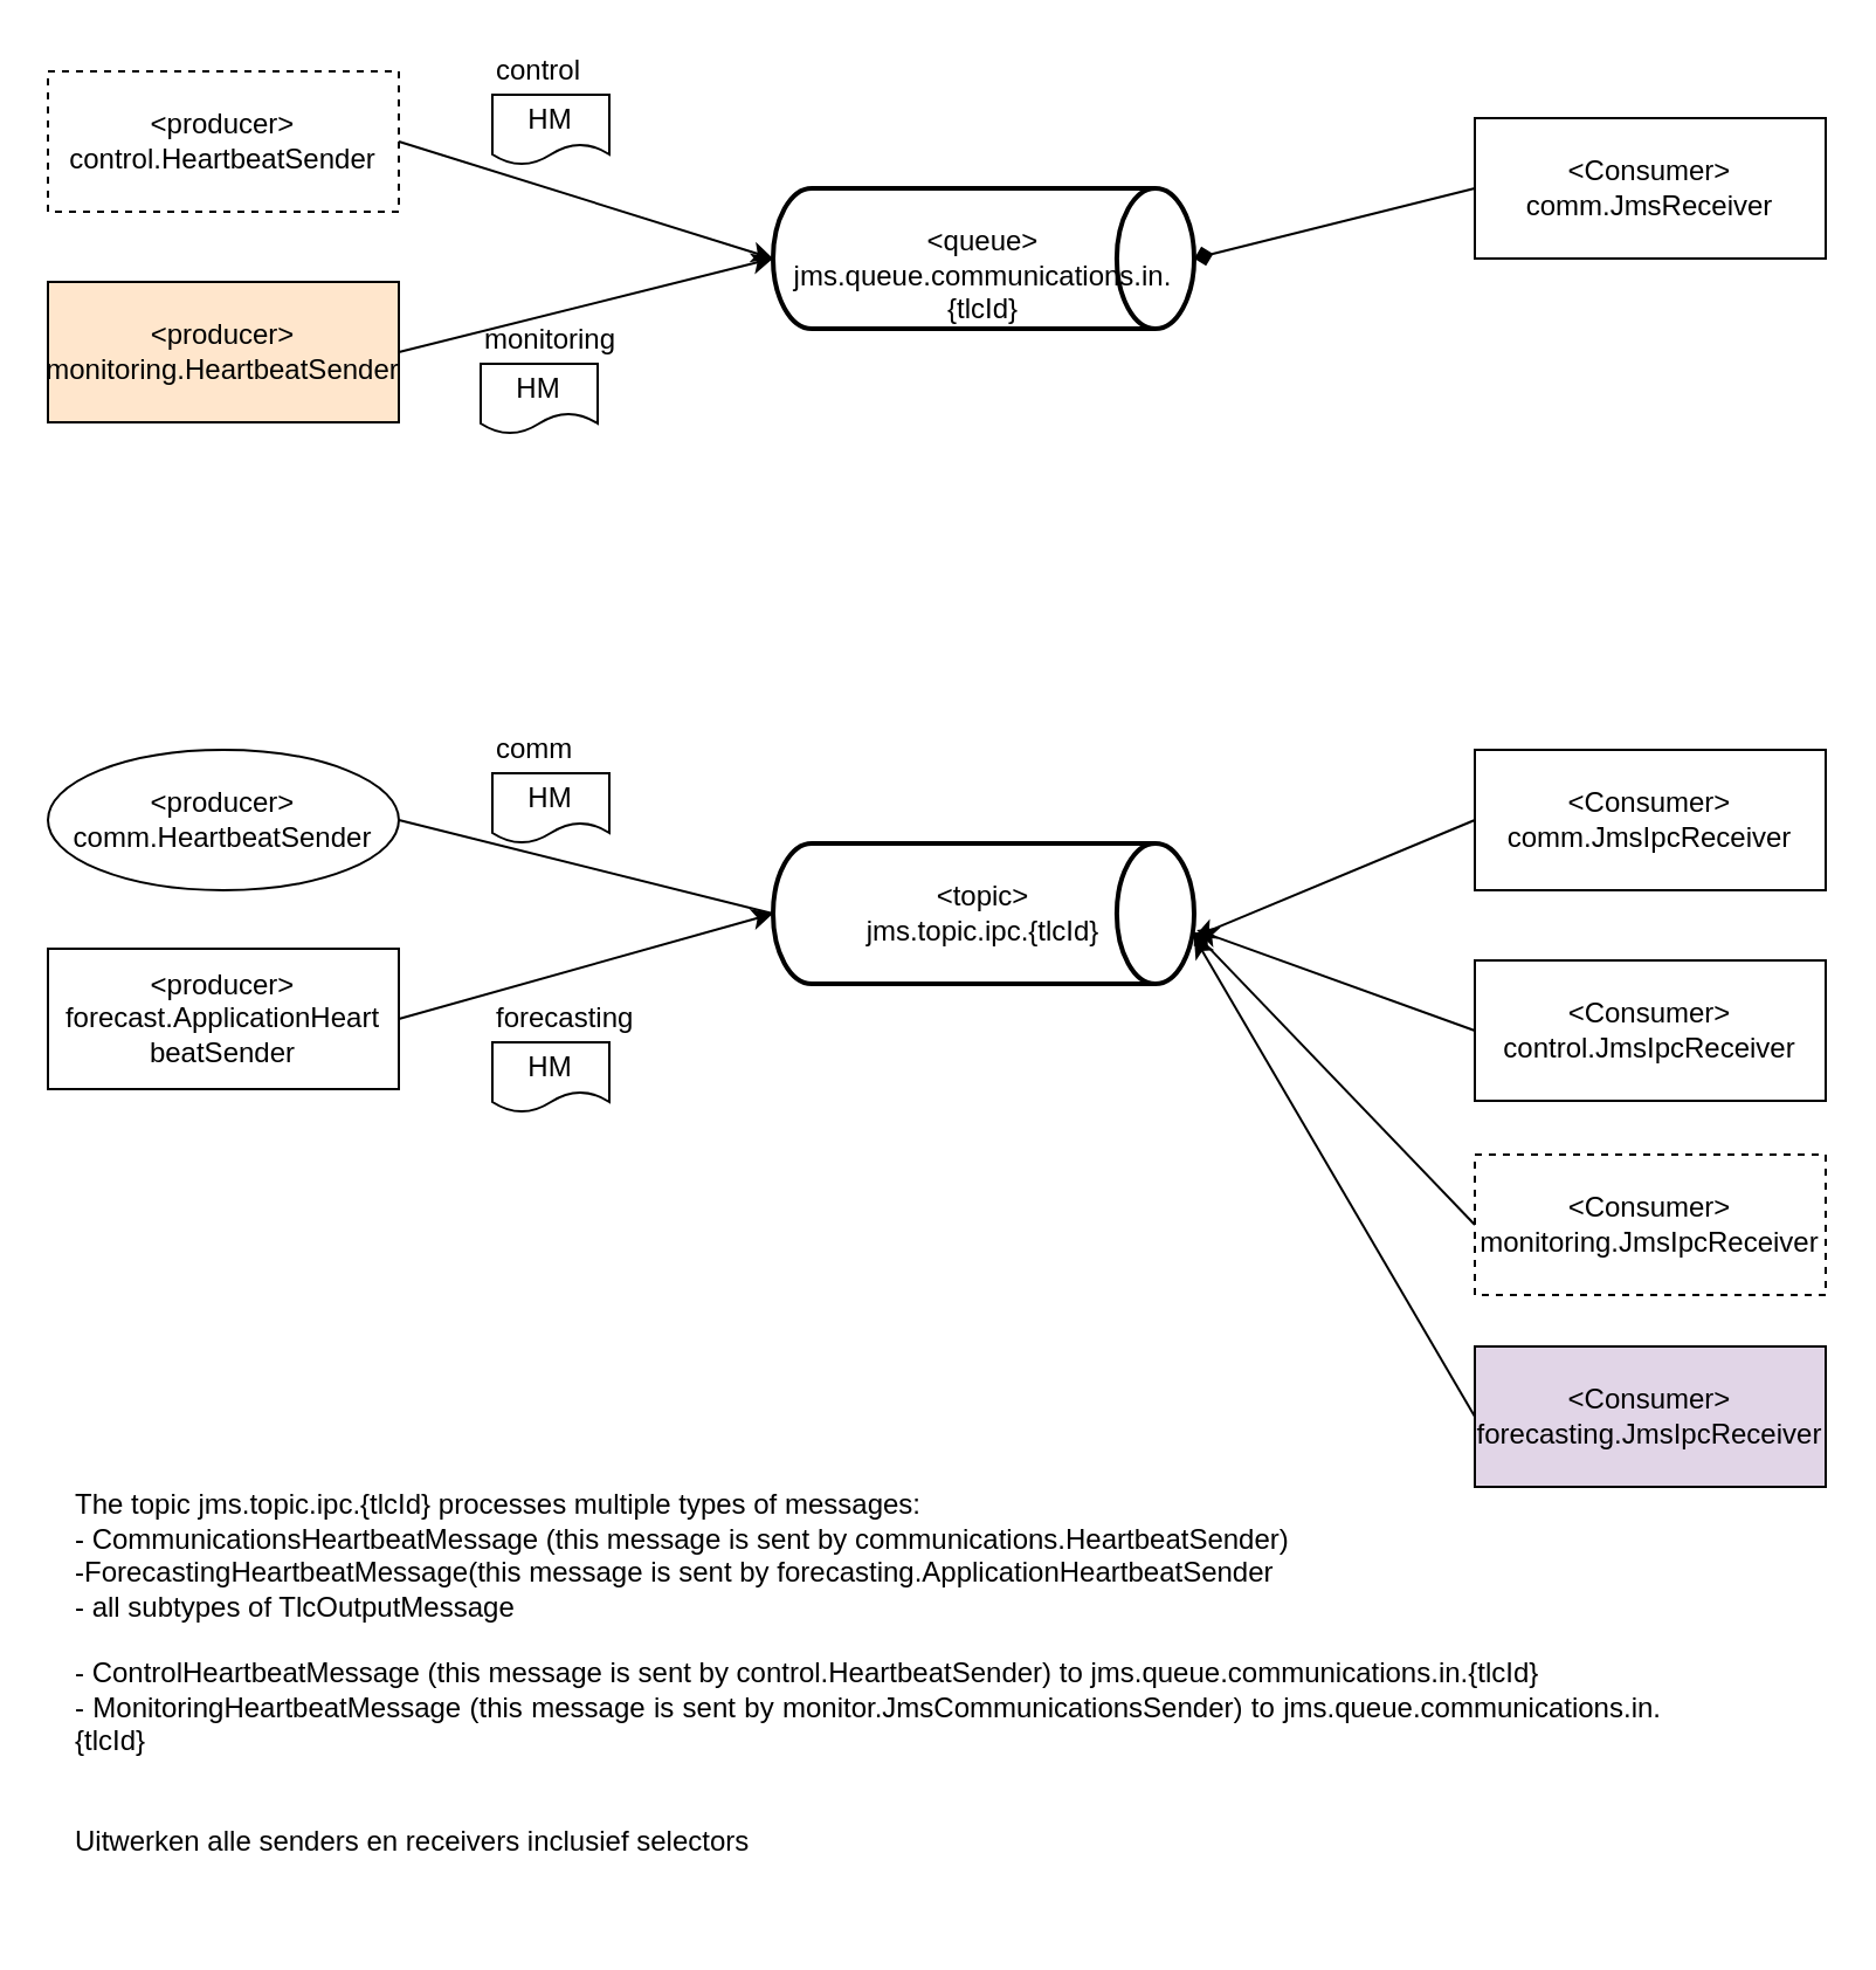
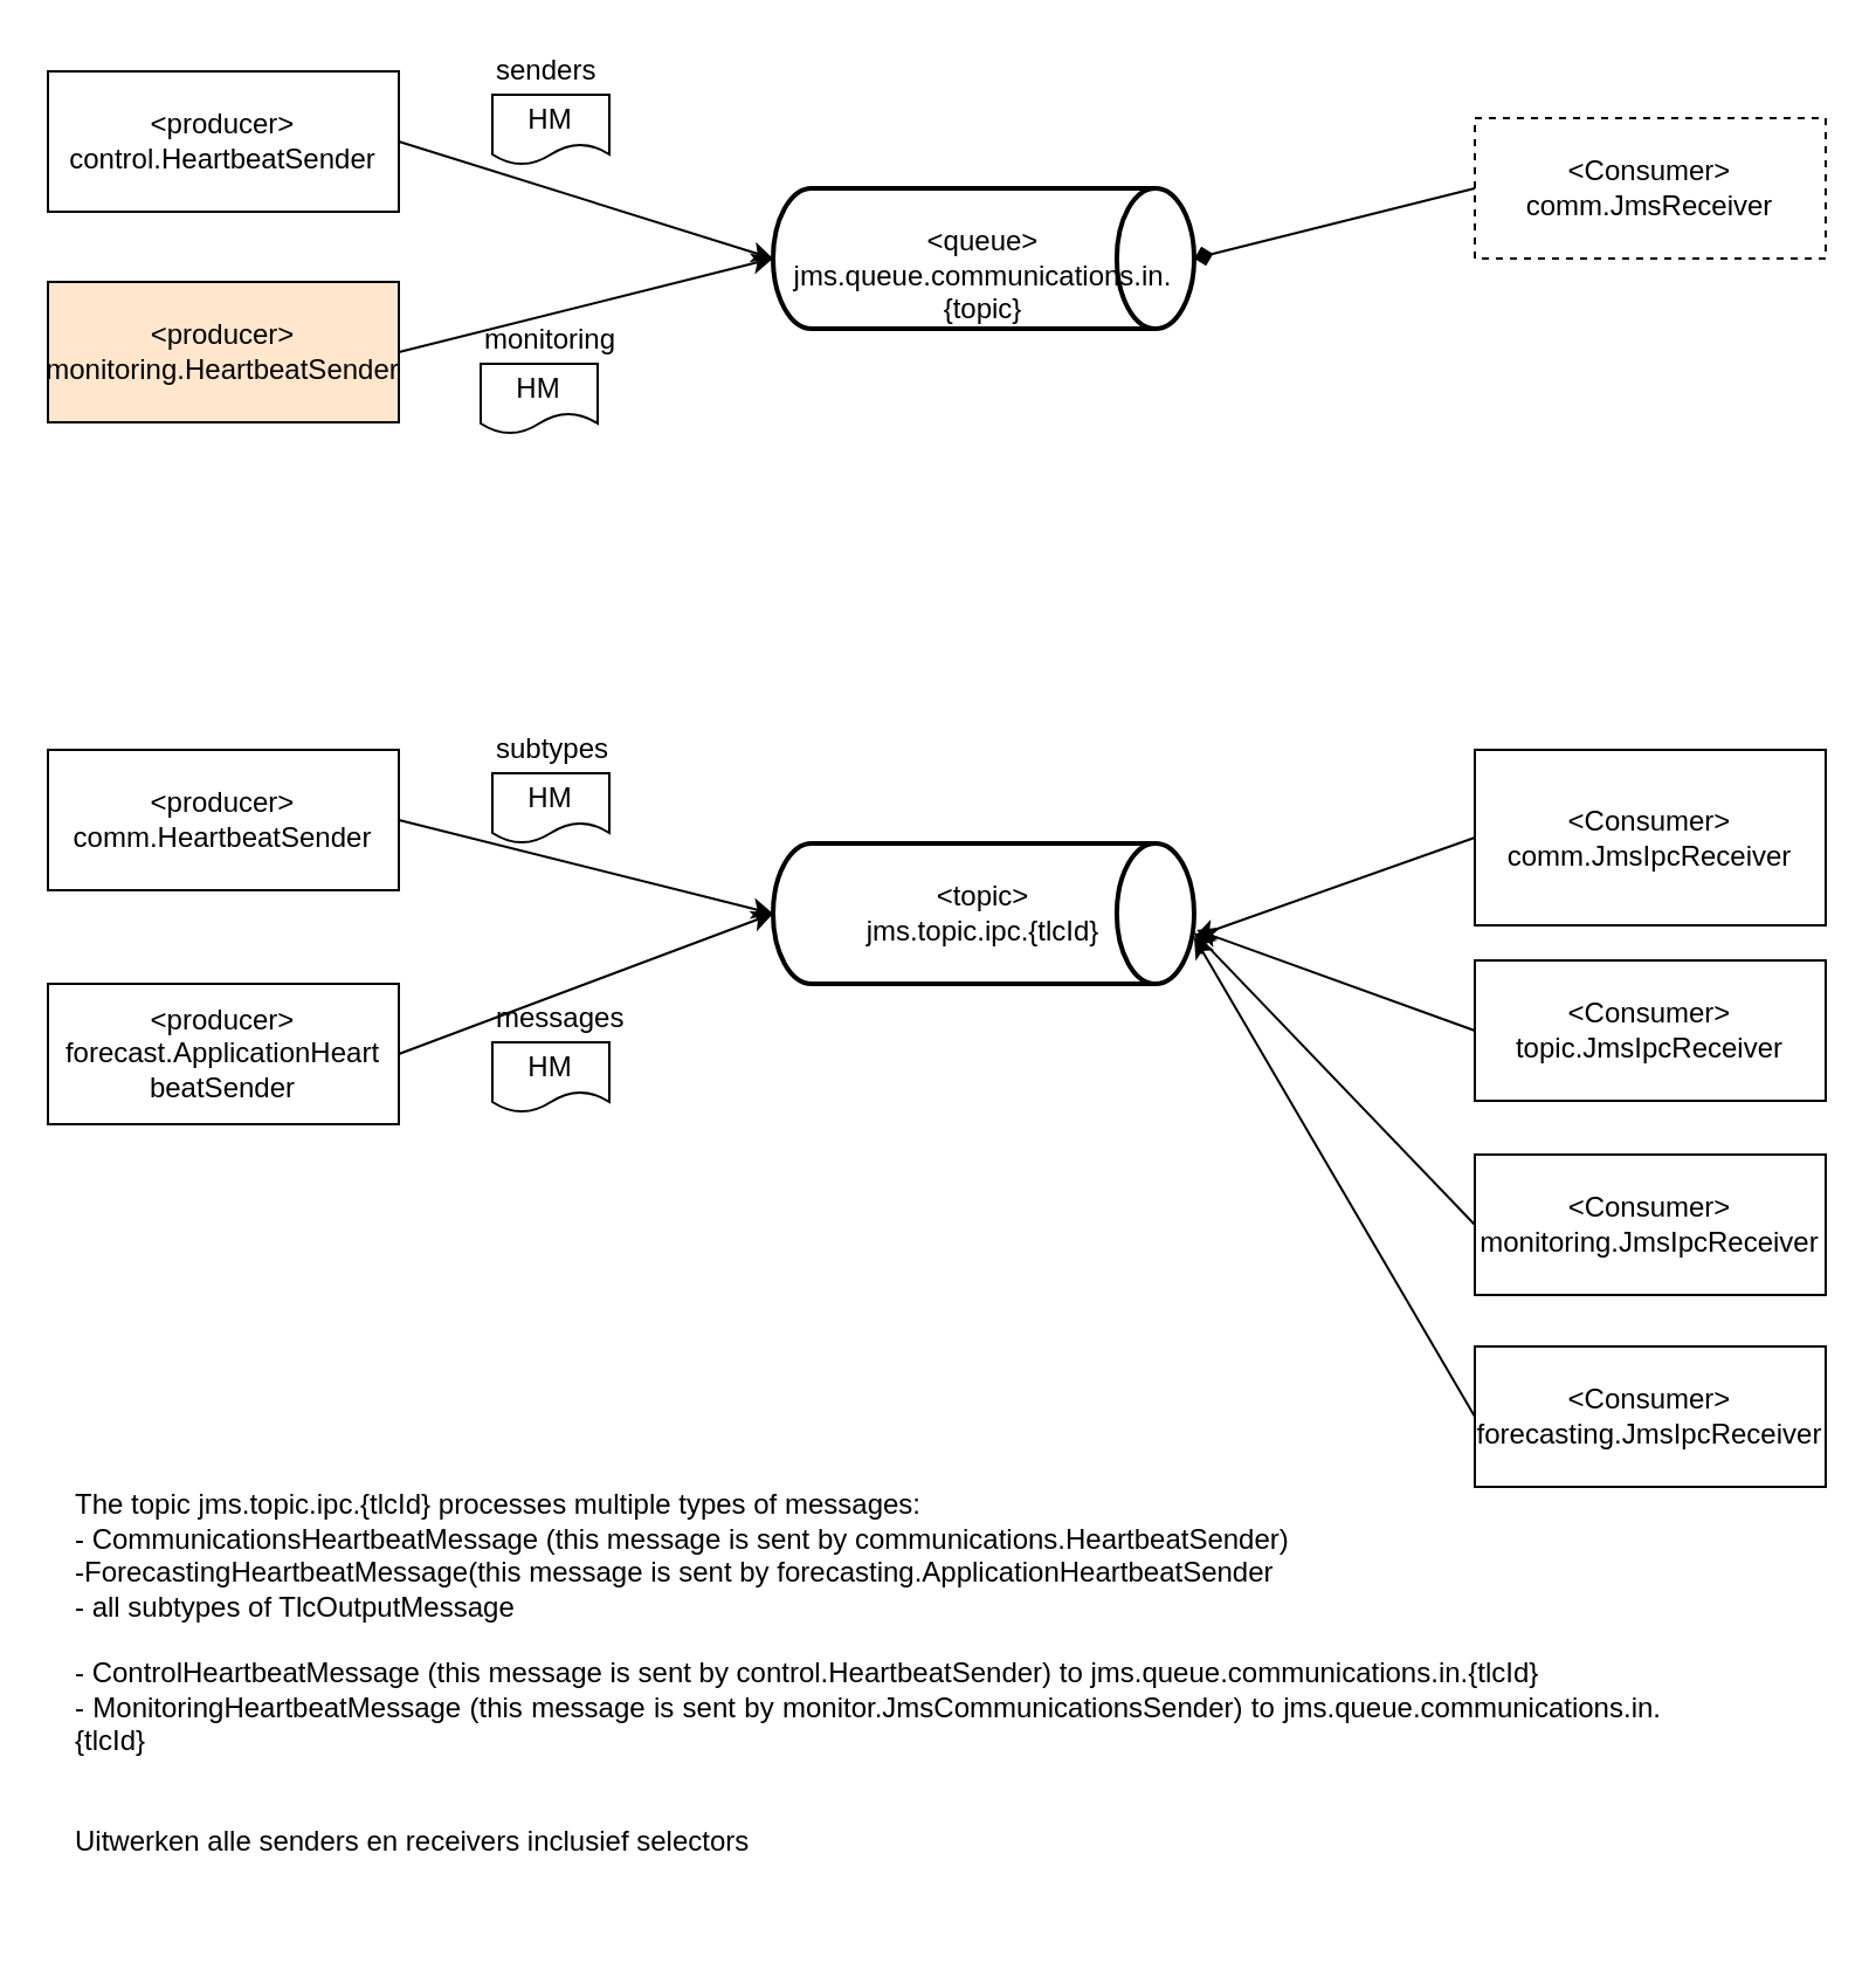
  <mxCell id="0" />
  <mxCell id="1" parent="0" />
- <mxCell id="2" value="&lt;br&gt;&amp;lt;queue&amp;gt;&lt;br&gt;jms.queue.communications.in.{tlcId}" style="strokeWidth=2;html=1;shape=mxgraph.flowchart.direct_data;whiteSpace=wrap;" parent="1" vertex="1"><mxGeometry x="330" y="80" width="180" height="60" as="geometry" /></mxCell>
+ <mxCell id="2" value="&lt;br&gt;&amp;lt;queue&amp;gt;&lt;br&gt;jms.queue.communications.in.{topic}" style="strokeWidth=2;html=1;shape=mxgraph.flowchart.direct_data;whiteSpace=wrap;" parent="1" vertex="1"><mxGeometry x="330" y="80" width="180" height="60" as="geometry" /></mxCell>
  <mxCell id="3" value="&amp;lt;topic&amp;gt;&lt;br&gt;jms.topic.ipc.{tlcId}" style="strokeWidth=2;html=1;shape=mxgraph.flowchart.direct_data;whiteSpace=wrap;" parent="1" vertex="1"><mxGeometry x="330" y="360" width="180" height="60" as="geometry" /></mxCell>
- <mxCell id="4" value="&amp;lt;producer&amp;gt;&lt;br&gt;comm.HeartbeatSender" style="ellipse;whiteSpace=wrap;html=1;" parent="1" vertex="1"><mxGeometry x="20" y="320" width="150" height="60" as="geometry" /></mxCell>
- <mxCell id="5" value="" style="endArrow=none;html=1;exitX=1;exitY=0.5;exitDx=0;exitDy=0;entryX=0;entryY=0.5;entryDx=0;entryDy=0;entryPerimeter=0;" parent="1" source="4" target="3" edge="1"><mxGeometry width="50" height="50" relative="1" as="geometry"><mxPoint x="180" y="270" as="sourcePoint" /><mxPoint x="230" y="220" as="targetPoint" /></mxGeometry></mxCell>
+ <mxCell id="4" value="&amp;lt;producer&amp;gt;&lt;br&gt;comm.HeartbeatSender" style="rounded=0;whiteSpace=wrap;html=1;" parent="1" vertex="1"><mxGeometry x="20" y="320" width="150" height="60" as="geometry" /></mxCell>
+ <mxCell id="5" value="" style="endArrow=classic;html=1;exitX=1;exitY=0.5;exitDx=0;exitDy=0;entryX=0;entryY=0.5;entryDx=0;entryDy=0;entryPerimeter=0;" parent="1" source="4" target="3" edge="1"><mxGeometry width="50" height="50" relative="1" as="geometry"><mxPoint x="180" y="270" as="sourcePoint" /><mxPoint x="230" y="220" as="targetPoint" /></mxGeometry></mxCell>
  <mxCell id="6" value="&lt;div style=&quot;text-align: justify&quot;&gt;The topic jms.topic.ipc.{tlcId} processes multiple types of messages:&lt;/div&gt;&lt;div style=&quot;text-align: justify&quot;&gt;- CommunicationsHeartbeatMessage (this message is sent by communications.HeartbeatSender)&lt;/div&gt;&lt;div style=&quot;text-align: justify&quot;&gt;-ForecastingHeartbeatMessage(this message is sent by forecasting.ApplicationHeartbeatSender&lt;/div&gt;&lt;div style=&quot;text-align: justify&quot;&gt;- all subtypes of TlcOutputMessage&lt;/div&gt;&lt;div style=&quot;text-align: justify&quot;&gt;&lt;br&gt;&lt;/div&gt;&lt;div style=&quot;text-align: justify&quot;&gt;- ControlHeartbeatMessage (this message is sent by control.HeartbeatSender) to jms.queue.communications.in.{tlcId}&lt;br&gt;&lt;/div&gt;&lt;div style=&quot;text-align: justify&quot;&gt;- MonitoringHeartbeatMessage (this message is sent by monitor.JmsCommunicationsSender) to jms.queue.communications.in.{tlcId}&lt;br&gt;&lt;/div&gt;&lt;div style=&quot;text-align: justify&quot;&gt;&lt;br&gt;&lt;/div&gt;&lt;div style=&quot;text-align: justify&quot;&gt;&lt;br&gt;&lt;/div&gt;&lt;div style=&quot;text-align: justify&quot;&gt;Uitwerken alle senders en receivers inclusief selectors&lt;/div&gt;" style="text;html=1;strokeColor=none;fillColor=none;align=left;verticalAlign=middle;whiteSpace=wrap;rounded=0;" parent="1" vertex="1"><mxGeometry x="30" y="610" width="680" height="210" as="geometry" /></mxCell>
- <mxCell id="7" value="&amp;lt;Consumer&amp;gt;&lt;br&gt;comm.JmsReceiver" style="rounded=0;whiteSpace=wrap;html=1;" parent="1" vertex="1"><mxGeometry x="630" y="50" width="150" height="60" as="geometry" /></mxCell>
+ <mxCell id="7" value="&amp;lt;Consumer&amp;gt;&lt;br&gt;comm.JmsReceiver" style="rounded=0;whiteSpace=wrap;html=1;dashed=1;" parent="1" vertex="1"><mxGeometry x="630" y="50" width="150" height="60" as="geometry" /></mxCell>
  <mxCell id="8" value="" style="endArrow=diamond;html=1;exitX=0;exitY=0.5;exitDx=0;exitDy=0;entryX=1;entryY=0.5;entryDx=0;entryDy=0;entryPerimeter=0;" parent="1" source="7" target="2" edge="1"><mxGeometry width="50" height="50" relative="1" as="geometry"><mxPoint x="380" y="400" as="sourcePoint" /><mxPoint x="430" y="350" as="targetPoint" /></mxGeometry></mxCell>
- <mxCell id="9" value="&amp;lt;Consumer&amp;gt;&lt;br&gt;comm.JmsIpcReceiver" style="rounded=0;whiteSpace=wrap;html=1;" parent="1" vertex="1"><mxGeometry x="630" y="320" width="150" height="60" as="geometry" /></mxCell>
+ <mxCell id="9" value="&amp;lt;Consumer&amp;gt;&lt;br&gt;comm.JmsIpcReceiver" style="rounded=0;whiteSpace=wrap;html=1;" parent="1" vertex="1"><mxGeometry x="630" y="320" width="150" height="75" as="geometry" /></mxCell>
  <mxCell id="10" value="" style="endArrow=classic;html=1;exitX=0;exitY=0.5;exitDx=0;exitDy=0;" parent="1" source="9" edge="1"><mxGeometry width="50" height="50" relative="1" as="geometry"><mxPoint x="680" y="240" as="sourcePoint" /><mxPoint x="510" y="400" as="targetPoint" /></mxGeometry></mxCell>
- <mxCell id="11" value="&amp;lt;producer&amp;gt;&lt;br&gt;control.HeartbeatSender" style="rounded=0;whiteSpace=wrap;html=1;dashed=1;" vertex="1" parent="1"><mxGeometry x="20" y="30" width="150" height="60" as="geometry" /></mxCell>
+ <mxCell id="11" value="&amp;lt;producer&amp;gt;&lt;br&gt;control.HeartbeatSender" style="rounded=0;whiteSpace=wrap;html=1;" vertex="1" parent="1"><mxGeometry x="20" y="30" width="150" height="60" as="geometry" /></mxCell>
  <mxCell id="12" value="" style="endArrow=classic;html=1;exitX=1;exitY=0.5;exitDx=0;exitDy=0;entryX=0;entryY=0.5;entryDx=0;entryDy=0;entryPerimeter=0;" edge="1" parent="1" source="11" target="2"><mxGeometry width="50" height="50" relative="1" as="geometry"><mxPoint x="180" y="60" as="sourcePoint" /><mxPoint x="330" y="100" as="targetPoint" /></mxGeometry></mxCell>
  <mxCell id="13" value="HM" style="shape=document;whiteSpace=wrap;html=1;boundedLbl=1;" vertex="1" parent="1"><mxGeometry x="210" y="330" width="50" height="30" as="geometry" /></mxCell>
  <mxCell id="14" value="HM" style="shape=document;whiteSpace=wrap;html=1;boundedLbl=1;" vertex="1" parent="1"><mxGeometry x="210" y="40" width="50" height="30" as="geometry" /></mxCell>
- <mxCell id="15" value="comm" style="text;html=1;strokeColor=none;fillColor=none;align=left;verticalAlign=middle;whiteSpace=wrap;rounded=0;" vertex="1" parent="1"><mxGeometry x="210" y="310" width="90" height="20" as="geometry" /></mxCell>
- <mxCell id="16" value="control" style="text;html=1;strokeColor=none;fillColor=none;align=left;verticalAlign=middle;whiteSpace=wrap;rounded=0;" vertex="1" parent="1"><mxGeometry x="210" y="20" width="40" height="20" as="geometry" /></mxCell>
- <mxCell id="17" value="&amp;lt;Consumer&amp;gt;&lt;br&gt;control.JmsIpcReceiver" style="rounded=0;whiteSpace=wrap;html=1;" vertex="1" parent="1"><mxGeometry x="630" y="410" width="150" height="60" as="geometry" /></mxCell>
+ <mxCell id="15" value="subtypes" style="text;html=1;strokeColor=none;fillColor=none;align=left;verticalAlign=middle;whiteSpace=wrap;rounded=0;" vertex="1" parent="1"><mxGeometry x="210" y="310" width="90" height="20" as="geometry" /></mxCell>
+ <mxCell id="16" value="senders" style="text;html=1;strokeColor=none;fillColor=none;align=left;verticalAlign=middle;whiteSpace=wrap;rounded=0;" vertex="1" parent="1"><mxGeometry x="210" y="20" width="40" height="20" as="geometry" /></mxCell>
+ <mxCell id="17" value="&amp;lt;Consumer&amp;gt;&lt;br&gt;topic.JmsIpcReceiver" style="rounded=0;whiteSpace=wrap;html=1;" vertex="1" parent="1"><mxGeometry x="630" y="410" width="150" height="60" as="geometry" /></mxCell>
  <mxCell id="18" value="" style="endArrow=classic;html=1;exitX=0;exitY=0.5;exitDx=0;exitDy=0;entryX=1.006;entryY=0.617;entryDx=0;entryDy=0;entryPerimeter=0;" edge="1" parent="1" source="17" target="3"><mxGeometry width="50" height="50" relative="1" as="geometry"><mxPoint x="380" y="580" as="sourcePoint" /><mxPoint x="430" y="530" as="targetPoint" /></mxGeometry></mxCell>
- <mxCell id="19" value="&amp;lt;Consumer&amp;gt;&lt;br&gt;monitoring.JmsIpcReceiver" style="rounded=0;whiteSpace=wrap;html=1;dashed=1;" vertex="1" parent="1"><mxGeometry x="630" y="492.98" width="150" height="60" as="geometry" /></mxCell>
- <mxCell id="20" value="" style="endArrow=diamond;html=1;exitX=0;exitY=0.5;exitDx=0;exitDy=0;entryX=1;entryY=0.633;entryDx=0;entryDy=0;entryPerimeter=0;" edge="1" parent="1" source="19" target="3"><mxGeometry width="50" height="50" relative="1" as="geometry"><mxPoint x="380" y="662.98" as="sourcePoint" /><mxPoint x="511.08" y="480" as="targetPoint" /></mxGeometry></mxCell>
+ <mxCell id="19" value="&amp;lt;Consumer&amp;gt;&lt;br&gt;monitoring.JmsIpcReceiver" style="rounded=0;whiteSpace=wrap;html=1;" vertex="1" parent="1"><mxGeometry x="630" y="492.98" width="150" height="60" as="geometry" /></mxCell>
+ <mxCell id="20" value="" style="endArrow=classic;html=1;exitX=0;exitY=0.5;exitDx=0;exitDy=0;entryX=1;entryY=0.633;entryDx=0;entryDy=0;entryPerimeter=0;" edge="1" parent="1" source="19" target="3"><mxGeometry width="50" height="50" relative="1" as="geometry"><mxPoint x="380" y="662.98" as="sourcePoint" /><mxPoint x="511.08" y="480" as="targetPoint" /></mxGeometry></mxCell>
  <mxCell id="21" value="&amp;lt;producer&amp;gt;&lt;br&gt;monitoring.HeartbeatSender" style="rounded=0;whiteSpace=wrap;html=1;fillColor=#ffe6cc;" vertex="1" parent="1"><mxGeometry x="20" y="120" width="150" height="60" as="geometry" /></mxCell>
  <mxCell id="22" value="" style="endArrow=classic;html=1;exitX=1;exitY=0.5;exitDx=0;exitDy=0;entryX=0;entryY=0.5;entryDx=0;entryDy=0;entryPerimeter=0;" edge="1" parent="1" target="2"><mxGeometry width="50" height="50" relative="1" as="geometry"><mxPoint x="170" y="150" as="sourcePoint" /><mxPoint x="330" y="200" as="targetPoint" /></mxGeometry></mxCell>
  <mxCell id="23" value="HM" style="shape=document;whiteSpace=wrap;html=1;boundedLbl=1;" vertex="1" parent="1"><mxGeometry x="205" y="155" width="50" height="30" as="geometry" /></mxCell>
  <mxCell id="24" value="monitoring" style="text;html=1;strokeColor=none;fillColor=none;align=left;verticalAlign=middle;whiteSpace=wrap;rounded=0;" vertex="1" parent="1"><mxGeometry x="205" y="135" width="40" height="20" as="geometry" /></mxCell>
- <mxCell id="25" value="&amp;lt;producer&amp;gt;&lt;br&gt;forecast.ApplicationHeart&lt;br&gt;beatSender" style="rounded=0;whiteSpace=wrap;html=1;" vertex="1" parent="1"><mxGeometry x="20" y="405" width="150" height="60" as="geometry" /></mxCell>
+ <mxCell id="25" value="&amp;lt;producer&amp;gt;&lt;br&gt;forecast.ApplicationHeart&lt;br&gt;beatSender" style="rounded=0;whiteSpace=wrap;html=1;" vertex="1" parent="1"><mxGeometry x="20" y="420" width="150" height="60" as="geometry" /></mxCell>
  <mxCell id="26" value="" style="endArrow=classic;html=1;exitX=1;exitY=0.5;exitDx=0;exitDy=0;entryX=0;entryY=0.5;entryDx=0;entryDy=0;entryPerimeter=0;" edge="1" parent="1" source="25" target="3"><mxGeometry width="50" height="50" relative="1" as="geometry"><mxPoint x="180" y="355" as="sourcePoint" /><mxPoint x="330" y="475" as="targetPoint" /></mxGeometry></mxCell>
  <mxCell id="27" value="HM" style="shape=document;whiteSpace=wrap;html=1;boundedLbl=1;" vertex="1" parent="1"><mxGeometry x="210" y="445" width="50" height="30" as="geometry" /></mxCell>
- <mxCell id="28" value="forecasting" style="text;html=1;strokeColor=none;fillColor=none;align=left;verticalAlign=middle;whiteSpace=wrap;rounded=0;" vertex="1" parent="1"><mxGeometry x="210" y="425" width="90" height="20" as="geometry" /></mxCell>
- <mxCell id="29" value="&amp;lt;Consumer&amp;gt;&lt;br&gt;forecasting.JmsIpcReceiver" style="rounded=0;whiteSpace=wrap;html=1;fillColor=#e1d5e7;" vertex="1" parent="1"><mxGeometry x="630" y="575" width="150" height="60" as="geometry" /></mxCell>
+ <mxCell id="28" value="messages" style="text;html=1;strokeColor=none;fillColor=none;align=left;verticalAlign=middle;whiteSpace=wrap;rounded=0;" vertex="1" parent="1"><mxGeometry x="210" y="425" width="90" height="20" as="geometry" /></mxCell>
+ <mxCell id="29" value="&amp;lt;Consumer&amp;gt;&lt;br&gt;forecasting.JmsIpcReceiver" style="rounded=0;whiteSpace=wrap;html=1;" vertex="1" parent="1"><mxGeometry x="630" y="575" width="150" height="60" as="geometry" /></mxCell>
  <mxCell id="30" value="" style="endArrow=classic;html=1;exitX=0;exitY=0.5;exitDx=0;exitDy=0;" edge="1" parent="1" source="29"><mxGeometry width="50" height="50" relative="1" as="geometry"><mxPoint x="380" y="745" as="sourcePoint" /><mxPoint x="510" y="400" as="targetPoint" /></mxGeometry></mxCell>
